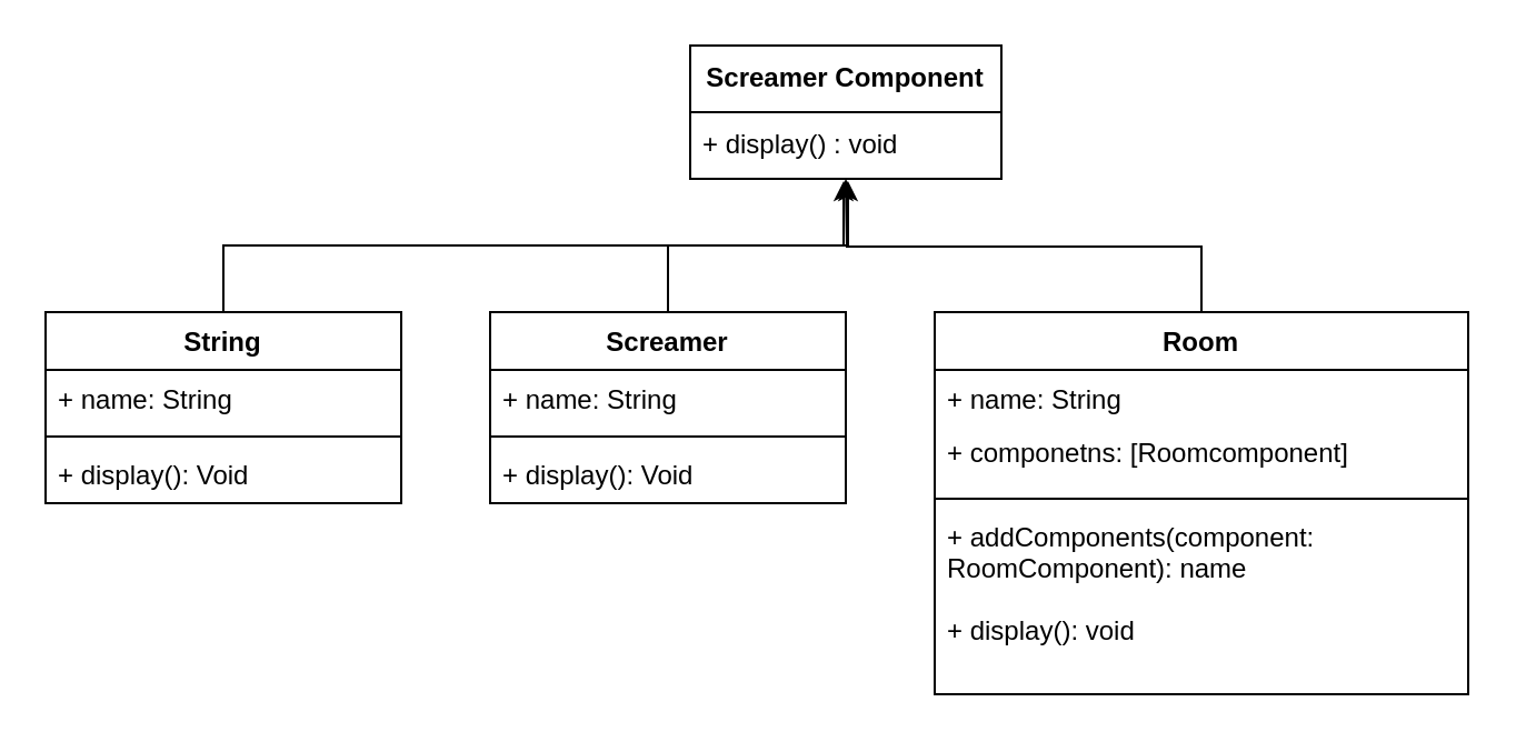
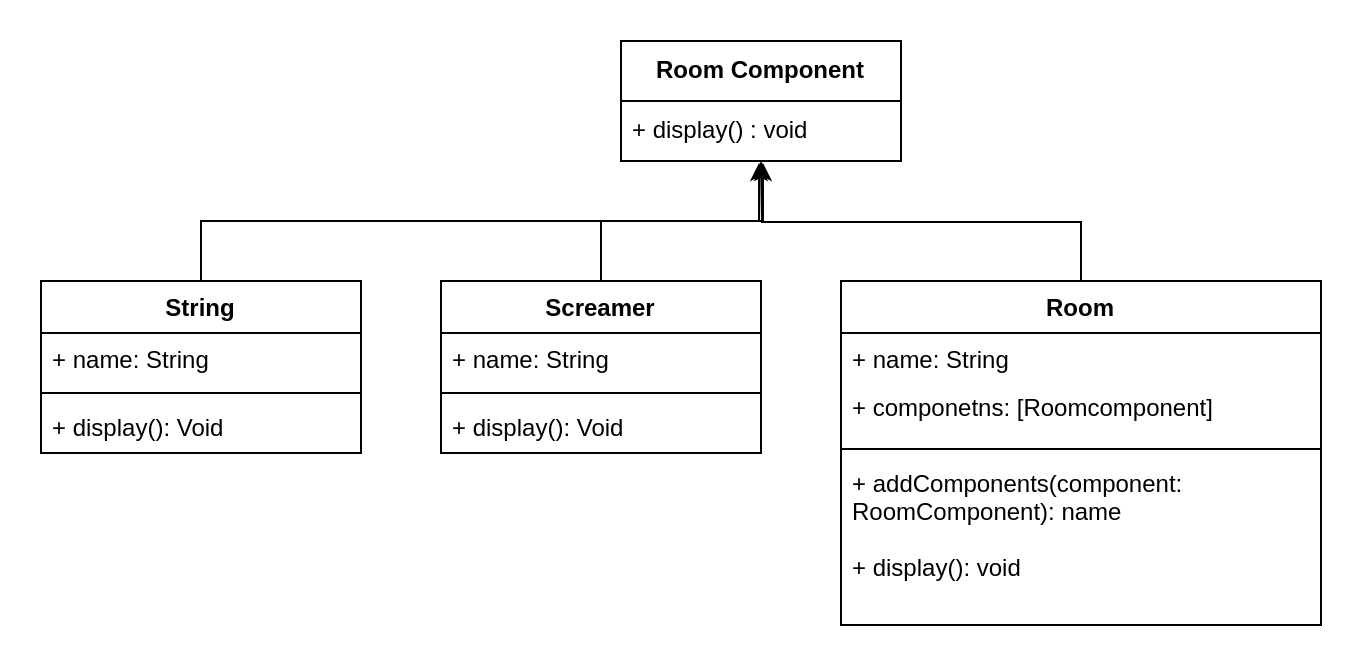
  <mxCell id="0" />
  <mxCell id="1" parent="0" />
- <mxCell id="2" value="&lt;b&gt;Screamer Component&lt;/b&gt;" style="swimlane;fontStyle=0;childLayout=stackLayout;horizontal=1;startSize=30;horizontalStack=0;resizeParent=1;resizeParentMax=0;resizeLast=0;collapsible=1;marginBottom=0;whiteSpace=wrap;html=1;" parent="1" vertex="1"><mxGeometry x="310" y="20" width="140" height="60" as="geometry" /></mxCell>
+ <mxCell id="2" value="&lt;b&gt;Room Component&lt;/b&gt;" style="swimlane;fontStyle=0;childLayout=stackLayout;horizontal=1;startSize=30;horizontalStack=0;resizeParent=1;resizeParentMax=0;resizeLast=0;collapsible=1;marginBottom=0;whiteSpace=wrap;html=1;" parent="1" vertex="1"><mxGeometry x="310" y="20" width="140" height="60" as="geometry" /></mxCell>
  <mxCell id="3" value="+ display() : void" style="text;strokeColor=none;fillColor=none;align=left;verticalAlign=middle;spacingLeft=4;spacingRight=4;overflow=hidden;points=[[0,0.5],[1,0.5]];portConstraint=eastwest;rotatable=0;whiteSpace=wrap;html=1;" parent="2" vertex="1"><mxGeometry y="30" width="140" height="30" as="geometry" /></mxCell>
  <mxCell id="4" value="String" style="swimlane;fontStyle=1;align=center;verticalAlign=top;childLayout=stackLayout;horizontal=1;startSize=26;horizontalStack=0;resizeParent=1;resizeParentMax=0;resizeLast=0;collapsible=1;marginBottom=0;whiteSpace=wrap;html=1;" parent="1" vertex="1"><mxGeometry x="20" y="140" width="160" height="86" as="geometry" /></mxCell>
  <mxCell id="5" value="+ name: String" style="text;strokeColor=none;fillColor=none;align=left;verticalAlign=top;spacingLeft=4;spacingRight=4;overflow=hidden;rotatable=0;points=[[0,0.5],[1,0.5]];portConstraint=eastwest;whiteSpace=wrap;html=1;" parent="4" vertex="1"><mxGeometry y="26" width="160" height="26" as="geometry" /></mxCell>
  <mxCell id="6" value="" style="line;strokeWidth=1;fillColor=none;align=left;verticalAlign=middle;spacingTop=-1;spacingLeft=3;spacingRight=3;rotatable=0;labelPosition=right;points=[];portConstraint=eastwest;strokeColor=inherit;" parent="4" vertex="1"><mxGeometry y="52" width="160" height="8" as="geometry" /></mxCell>
  <mxCell id="7" value="+ display(): Void" style="text;strokeColor=none;fillColor=none;align=left;verticalAlign=top;spacingLeft=4;spacingRight=4;overflow=hidden;rotatable=0;points=[[0,0.5],[1,0.5]];portConstraint=eastwest;whiteSpace=wrap;html=1;" parent="4" vertex="1"><mxGeometry y="60" width="160" height="26" as="geometry" /></mxCell>
  <mxCell id="8" style="edgeStyle=orthogonalEdgeStyle;rounded=0;orthogonalLoop=1;jettySize=auto;html=1;exitX=0.5;exitY=0;exitDx=0;exitDy=0;" parent="1" source="9" edge="1"><mxGeometry relative="1" as="geometry"><mxPoint x="380" y="80" as="targetPoint" /></mxGeometry></mxCell>
  <mxCell id="9" value="Room" style="swimlane;fontStyle=1;align=center;verticalAlign=top;childLayout=stackLayout;horizontal=1;startSize=26;horizontalStack=0;resizeParent=1;resizeParentMax=0;resizeLast=0;collapsible=1;marginBottom=0;whiteSpace=wrap;html=1;" parent="1" vertex="1"><mxGeometry x="420" y="140" width="240" height="172" as="geometry" /></mxCell>
  <mxCell id="10" value="+ name: String" style="text;strokeColor=none;fillColor=none;align=left;verticalAlign=top;spacingLeft=4;spacingRight=4;overflow=hidden;rotatable=0;points=[[0,0.5],[1,0.5]];portConstraint=eastwest;whiteSpace=wrap;html=1;" parent="9" vertex="1"><mxGeometry y="26" width="240" height="24" as="geometry" /></mxCell>
  <mxCell id="11" value="+ componetns: [Roomcomponent]" style="text;strokeColor=none;fillColor=none;align=left;verticalAlign=top;spacingLeft=4;spacingRight=4;overflow=hidden;rotatable=0;points=[[0,0.5],[1,0.5]];portConstraint=eastwest;whiteSpace=wrap;html=1;" parent="9" vertex="1"><mxGeometry y="50" width="240" height="30" as="geometry" /></mxCell>
  <mxCell id="12" value="" style="line;strokeWidth=1;fillColor=none;align=left;verticalAlign=middle;spacingTop=-1;spacingLeft=3;spacingRight=3;rotatable=0;labelPosition=right;points=[];portConstraint=eastwest;strokeColor=inherit;" parent="9" vertex="1"><mxGeometry y="80" width="240" height="8" as="geometry" /></mxCell>
  <mxCell id="13" value="+ addComponents(component: RoomComponent): name" style="text;strokeColor=none;fillColor=none;align=left;verticalAlign=top;spacingLeft=4;spacingRight=4;overflow=hidden;rotatable=0;points=[[0,0.5],[1,0.5]];portConstraint=eastwest;whiteSpace=wrap;html=1;" parent="9" vertex="1"><mxGeometry y="88" width="240" height="42" as="geometry" /></mxCell>
  <mxCell id="14" value="+ display(): void" style="text;strokeColor=none;fillColor=none;align=left;verticalAlign=top;spacingLeft=4;spacingRight=4;overflow=hidden;rotatable=0;points=[[0,0.5],[1,0.5]];portConstraint=eastwest;whiteSpace=wrap;html=1;" parent="9" vertex="1"><mxGeometry y="130" width="240" height="42" as="geometry" /></mxCell>
  <mxCell id="15" style="edgeStyle=orthogonalEdgeStyle;rounded=0;orthogonalLoop=1;jettySize=auto;html=1;exitX=0.5;exitY=0;exitDx=0;exitDy=0;entryX=0.507;entryY=1.033;entryDx=0;entryDy=0;entryPerimeter=0;" parent="1" source="4" target="3" edge="1"><mxGeometry relative="1" as="geometry" /></mxCell>
  <mxCell id="16" value="Screamer" style="swimlane;fontStyle=1;align=center;verticalAlign=top;childLayout=stackLayout;horizontal=1;startSize=26;horizontalStack=0;resizeParent=1;resizeParentMax=0;resizeLast=0;collapsible=1;marginBottom=0;whiteSpace=wrap;html=1;" vertex="1" parent="1"><mxGeometry x="220" y="140" width="160" height="86" as="geometry" /></mxCell>
  <mxCell id="17" value="+ name: String" style="text;strokeColor=none;fillColor=none;align=left;verticalAlign=top;spacingLeft=4;spacingRight=4;overflow=hidden;rotatable=0;points=[[0,0.5],[1,0.5]];portConstraint=eastwest;whiteSpace=wrap;html=1;" vertex="1" parent="16"><mxGeometry y="26" width="160" height="26" as="geometry" /></mxCell>
  <mxCell id="18" value="" style="line;strokeWidth=1;fillColor=none;align=left;verticalAlign=middle;spacingTop=-1;spacingLeft=3;spacingRight=3;rotatable=0;labelPosition=right;points=[];portConstraint=eastwest;strokeColor=inherit;" vertex="1" parent="16"><mxGeometry y="52" width="160" height="8" as="geometry" /></mxCell>
  <mxCell id="19" value="+ display(): Void" style="text;strokeColor=none;fillColor=none;align=left;verticalAlign=top;spacingLeft=4;spacingRight=4;overflow=hidden;rotatable=0;points=[[0,0.5],[1,0.5]];portConstraint=eastwest;whiteSpace=wrap;html=1;" vertex="1" parent="16"><mxGeometry y="60" width="160" height="26" as="geometry" /></mxCell>
  <mxCell id="20" style="edgeStyle=orthogonalEdgeStyle;rounded=0;orthogonalLoop=1;jettySize=auto;html=1;exitX=0.5;exitY=0;exitDx=0;exitDy=0;entryX=0.493;entryY=1.033;entryDx=0;entryDy=0;entryPerimeter=0;" edge="1" parent="1" source="16" target="3"><mxGeometry relative="1" as="geometry" /></mxCell>
